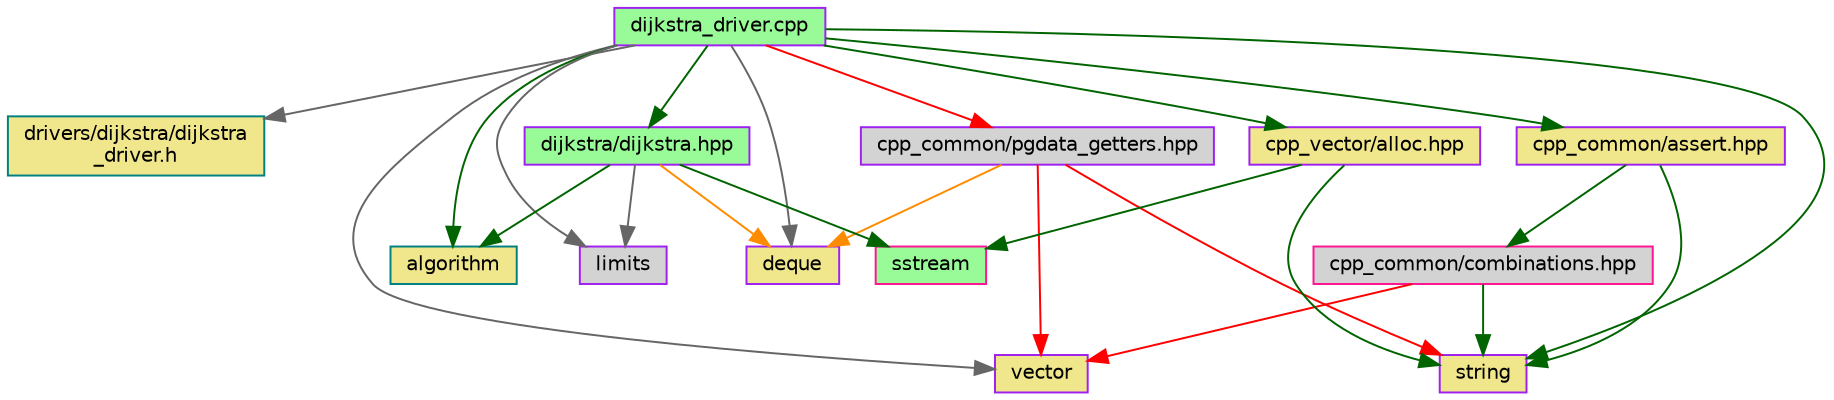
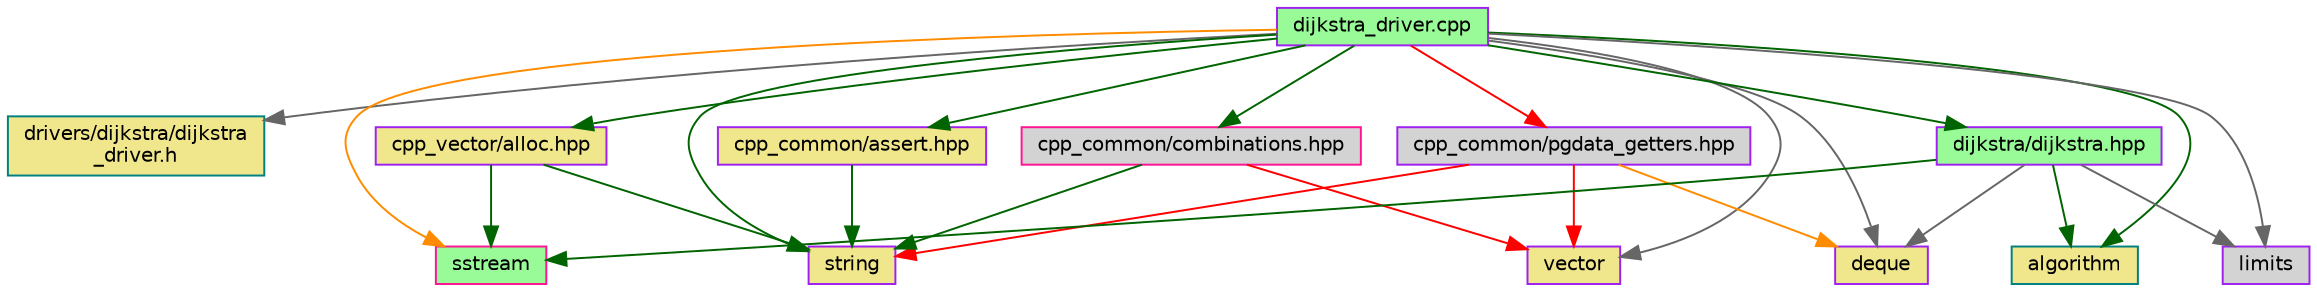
  digraph {
    node [color=purple fillcolor=khaki fontname=Helvetica fontsize=10 shape=box style=filled]
    edge [color=darkgreen fontname=Helvetica fontsize=10 labelfontname=Helvetica labelfontsize=10 style=solid]
    n1 [fillcolor=palegreen fontcolor=black height=0.2 label="dijkstra_driver.cpp" width=0.4]
    n2 [color=teal height=0.2 label="drivers/dijkstra/dijkstra\l_driver.h" width=0.4]
    n3 [color=deeppink fillcolor=palegreen height=0.2 label=sstream width=0.4]
    n4 [height=0.2 label=deque width=0.4]
    n5 [height=0.2 label=vector width=0.4]
    n6 [color=teal height=0.2 label=algorithm width=0.4]
    n7 [fillcolor=lightgrey height=0.2 label=limits width=0.4]
    n8 [height=0.2 label=string width=0.4]
    n9 [fillcolor=lightgrey height=0.2 label="cpp_common/pgdata_getters.hpp" width=0.4]
    n10 [color=deeppink fillcolor=lightgrey height=0.2 label="cpp_common/combinations.hpp" width=0.4]
    n11 [height=0.2 label="cpp_vector/alloc.hpp" width=0.4]
    n12 [height=0.2 label="cpp_common/assert.hpp" width=0.4]
    n13 [fillcolor=palegreen height=0.2 label="dijkstra/dijkstra.hpp" width=0.4]
    n1 -> n2 [color=gray40]
+   n1 -> n3 [color=darkorange]
    n1 -> n4 [color=gray40]
    n1 -> n5 [color=gray40]
    n1 -> n6
    n1 -> n7 [color=gray40]
    n1 -> n8
    n1 -> n9 [color=red]
-   n12 -> n10
+   n1 -> n10
    n1 -> n11
    n1 -> n12
    n1 -> n13
    n9 -> n4 [color=darkorange]
    n9 -> n5 [color=red]
    n9 -> n8 [color=red]
    n10 -> n5 [color=red]
    n10 -> n8
    n11 -> n3
    n11 -> n8
    n12 -> n8
    n13 -> n3
-   n13 -> n4 [color=darkorange]
+   n13 -> n4 [color=gray40]
    n13 -> n6
    n13 -> n7 [color=gray40]
  }
